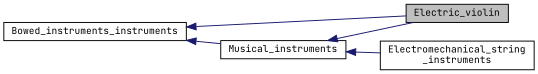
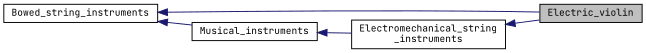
  digraph {
    fontname="JetBrains Mono"
    rankdir=LR
    node [color=black fillcolor=white fontname="JetBrains Mono" fontsize=10 shape=record style=filled]
    edge [color=midnightblue dir=back fontname="JetBrains Mono" fontsize=10 labelfontname=Helvetica labelfontsize=10 style=solid]
    n1 [fillcolor=grey75 fontcolor=black height=0.2 label=Electric_violin width=0.4]
-   n2 [height=0.2 label=Bowed_instruments_instruments width=0.4]
+   n2 [height=0.2 label=Bowed_string_instruments width=0.4]
    n3 [height=0.2 label=Musical_instruments width=0.4]
    n4 [height=0.2 label="Electromechanical_string\l_instruments" width=0.4]
    n2 -> n1
    n2 -> n3
    n3 -> n4
-   n3 -> n1
+   n4 -> n1
  }
